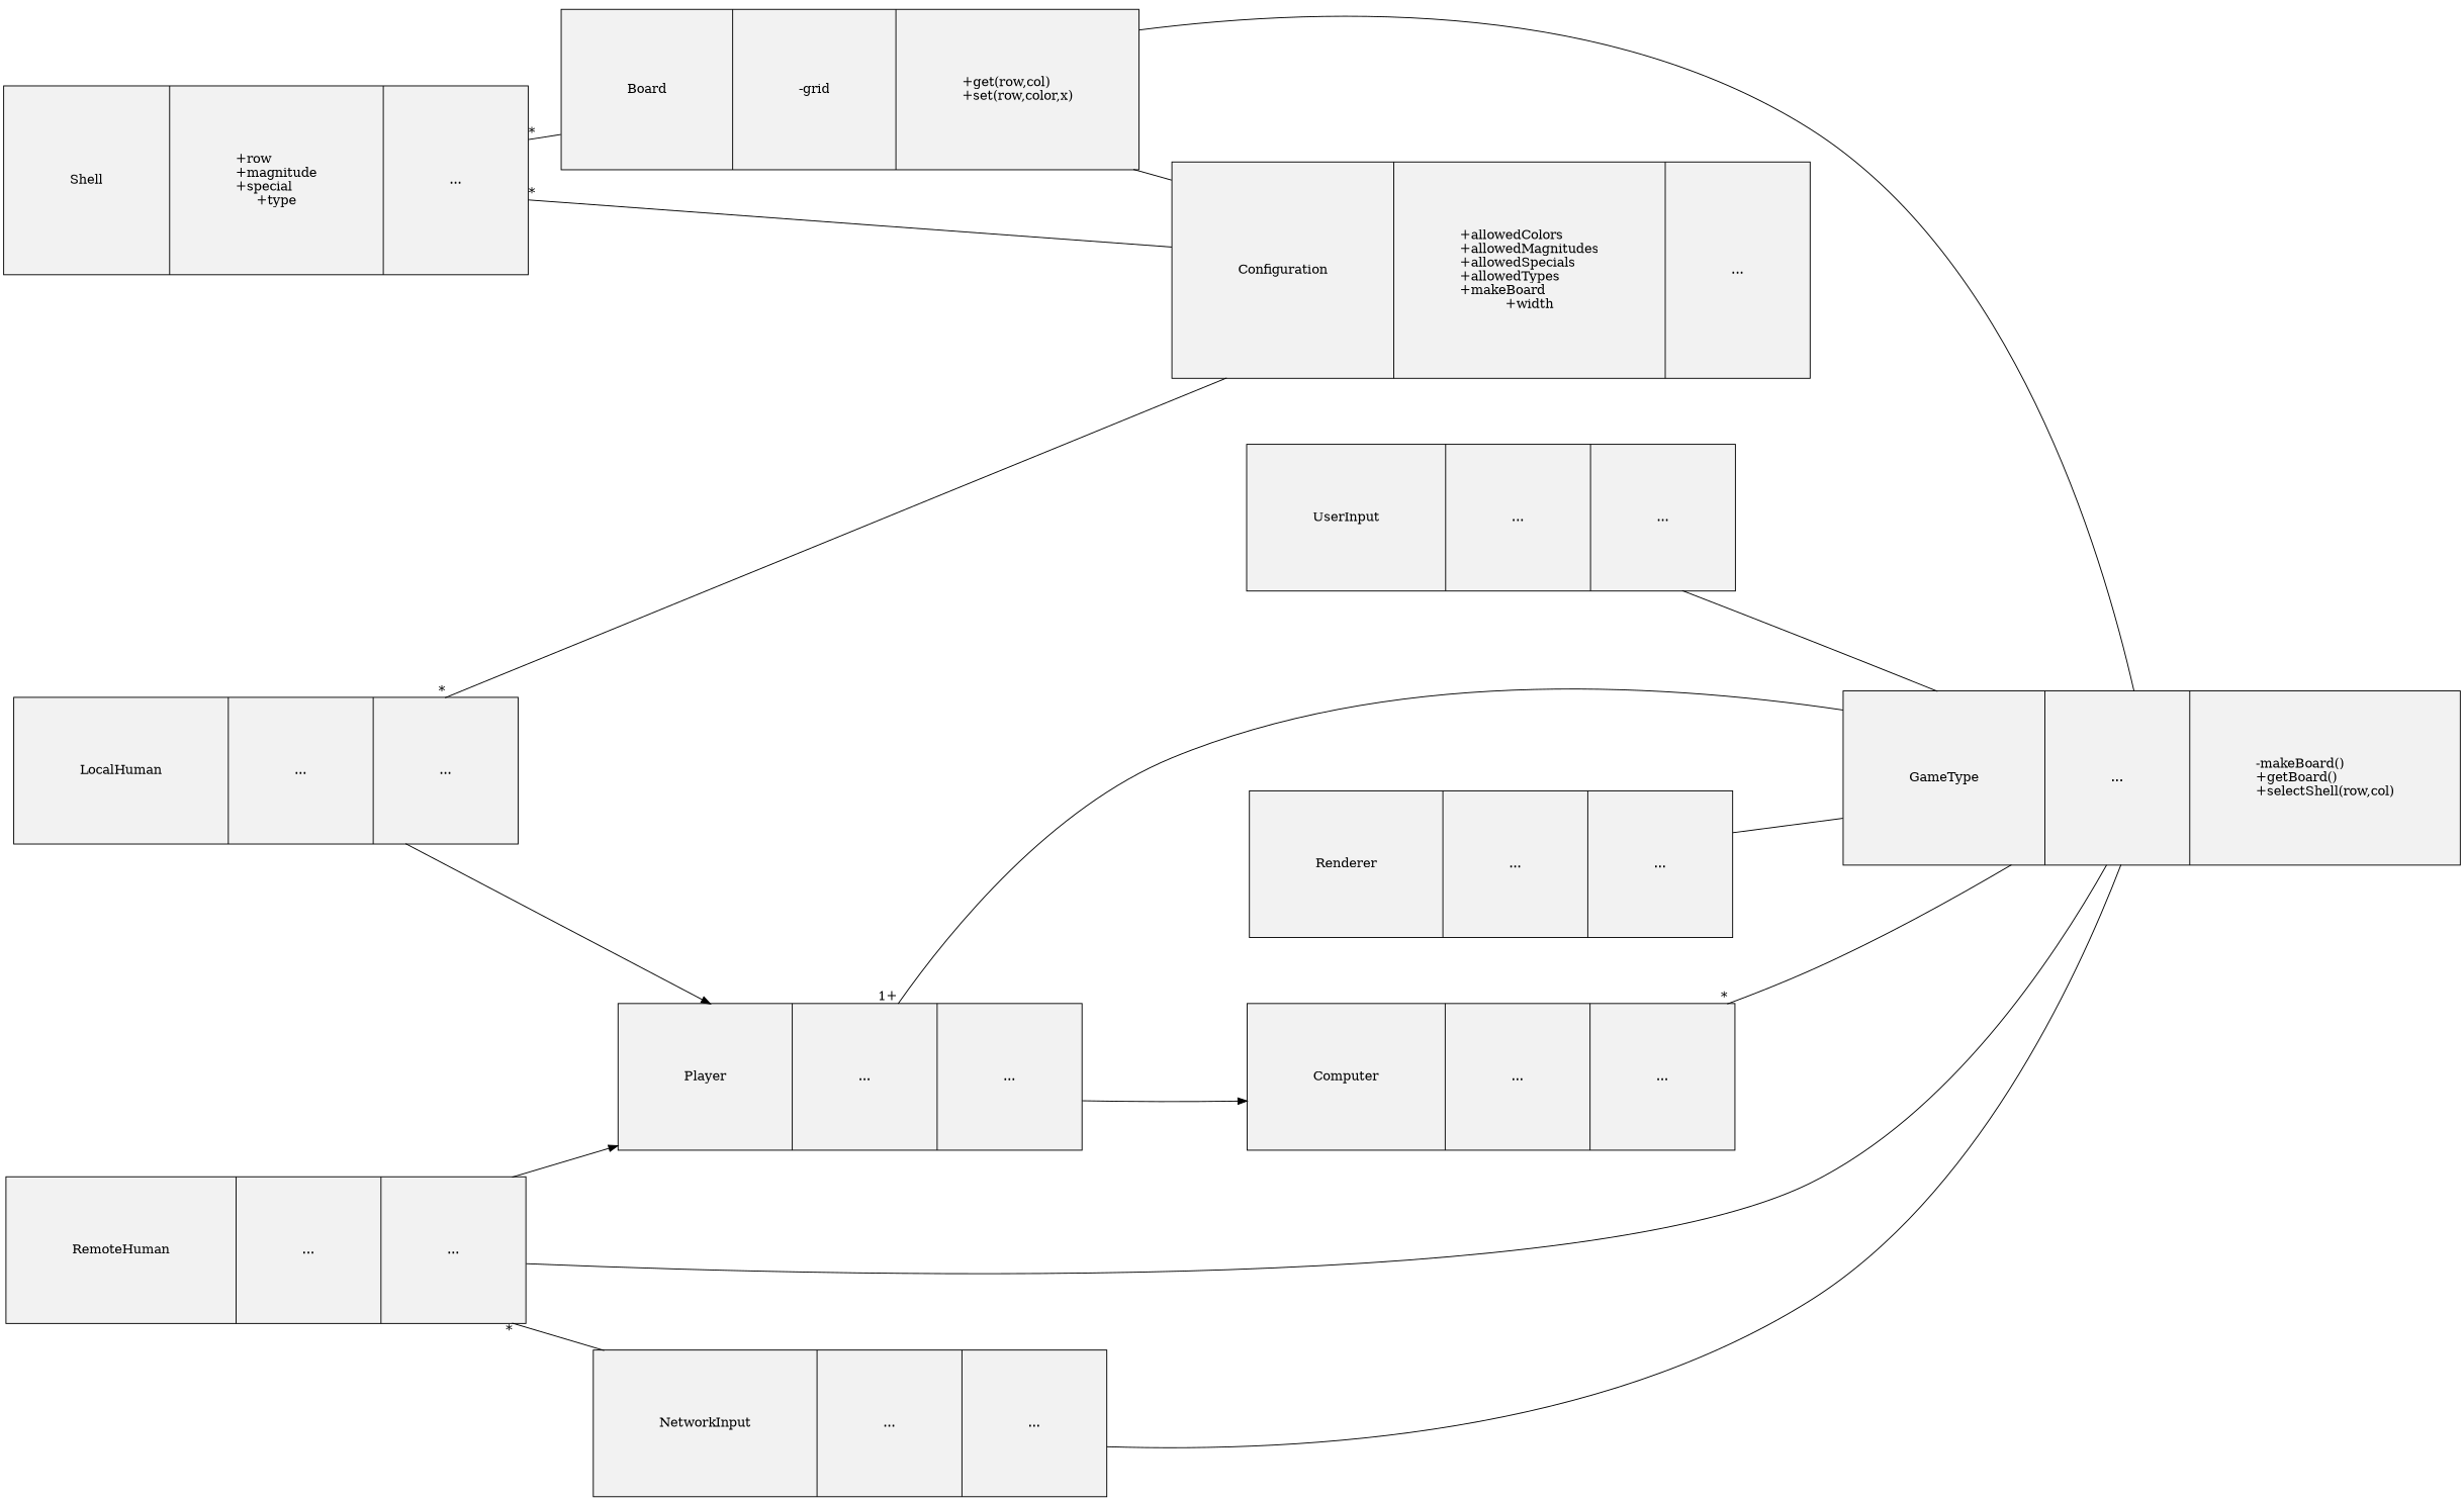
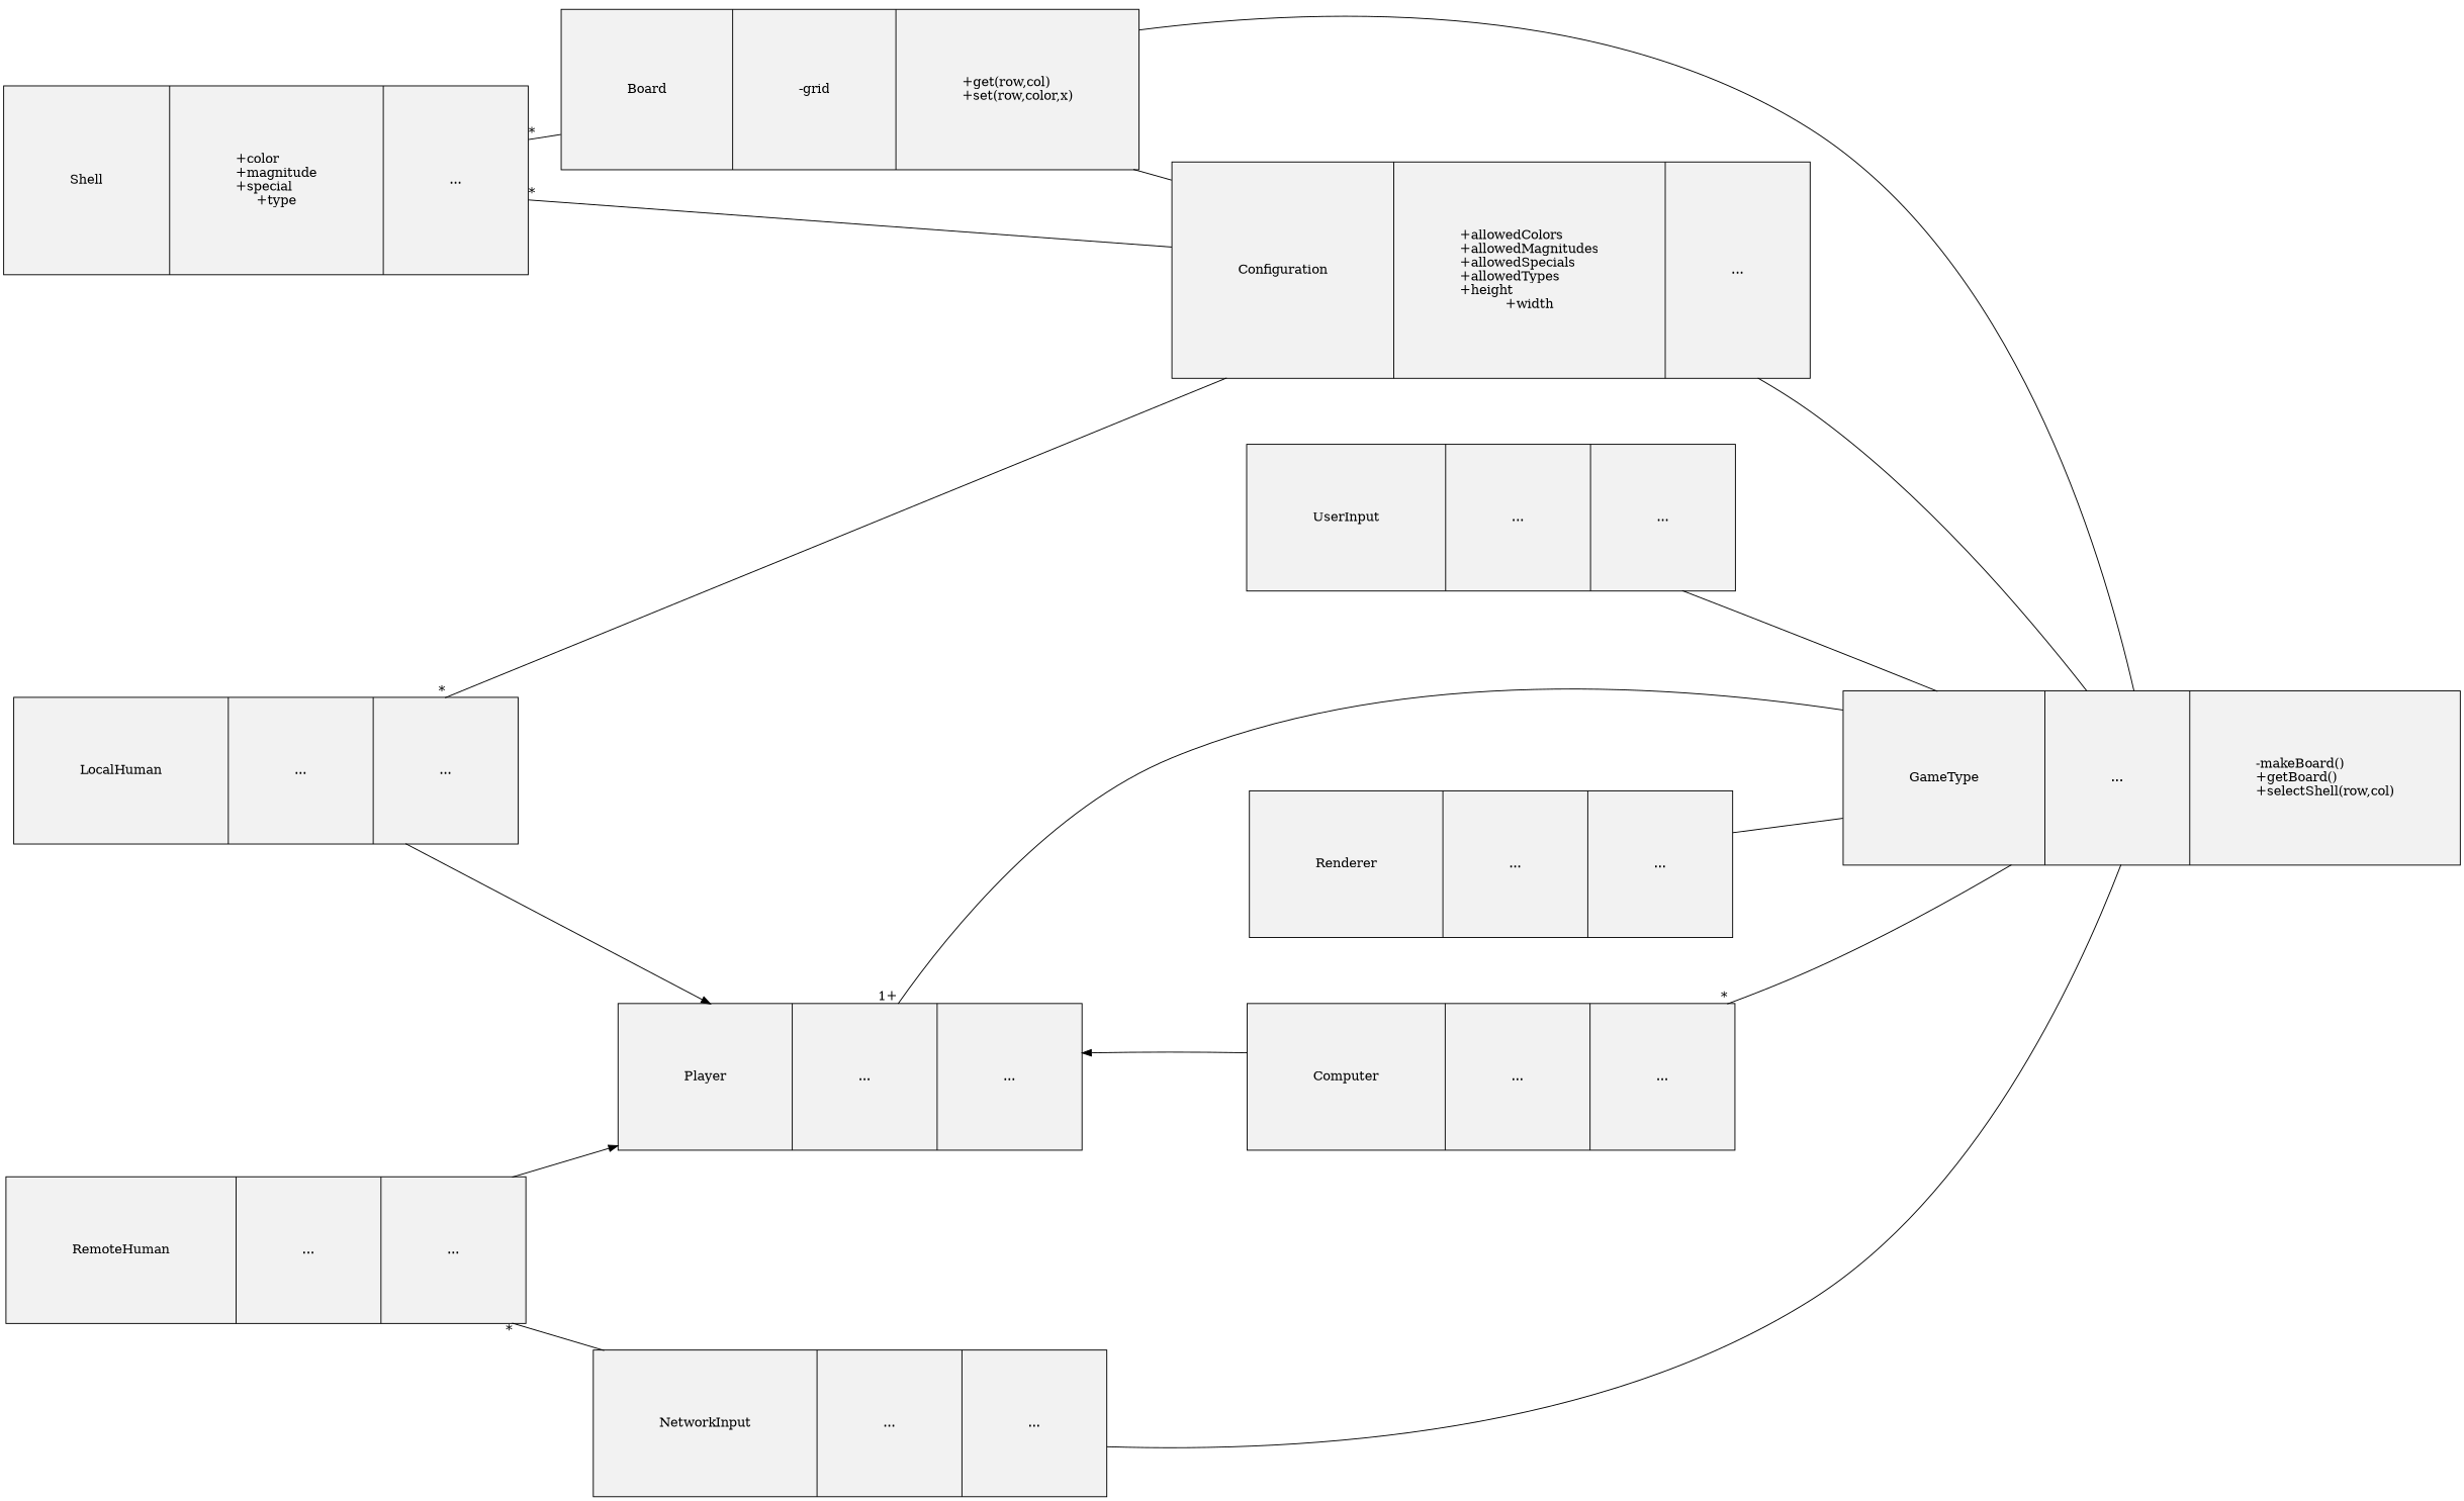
  digraph {
    fontname="DejaVu Serif"
    nodesep=1
    rankdir=LR
    node [fillcolor=gray95 fontname="DejaVu Serif" labeljust=r margin=1 shape=record style=filled]
    edge [dir=none fontname="DejaVu Serif" labeldistance=1]
-   n1 [label="{Shell|+row\l+magnitude\l+special\l+type|...}"]
+   n1 [label="{Shell|+color\l+magnitude\l+special\l+type|...}"]
    n2 [label="{Board|-grid|+get(row,col)\l+set(row,color,x)}"]
-   n3 [label="{Configuration|+allowedColors\l+allowedMagnitudes\l+allowedSpecials\l+allowedTypes\l+makeBoard\l+width|...}"]
+   n3 [label="{Configuration|+allowedColors\l+allowedMagnitudes\l+allowedSpecials\l+allowedTypes\l+height\l+width|...}"]
    n4 [label="{GameType|...|-makeBoard()\l+getBoard()\l+selectShell(row,col)}"]
    n5 [label="{UserInput|...|...}"]
    n6 [label="{NetworkInput|...|...}"]
    n7 [label="{Renderer|...|...}"]
    n8 [label="{Player|...|...}"]
    n9 [label="{LocalHuman|...|...}"]
    n10 [label="{RemoteHuman|...|...}"]
    n11 [label="{Computer|...|...}"]
    n1 -> n2 [taillabel="*"]
    n1 -> n3 [taillabel="*"]
    n2 -> n3
    n2 -> n4
-   n10 -> n4
+   n3 -> n4
    n5 -> n4
    n6 -> n4
    n7 -> n4
    n8 -> n4 [taillabel="1+"]
    n9 -> n3 [taillabel="*"]
    n9 -> n8 [dir=forward]
    n10 -> n6 [taillabel="*"]
    n10 -> n8 [dir=forward]
    n11 -> n4 [taillabel="*"]
-   n8 -> n11 [dir=forward]
+   n11 -> n8 [dir=forward]
  }
